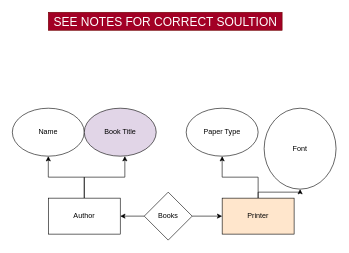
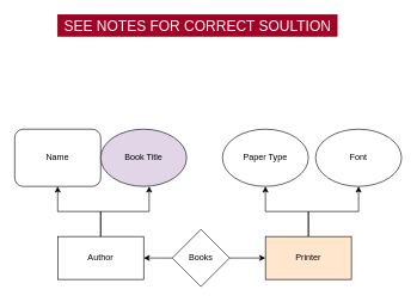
  <mxCell id="0" />
  <mxCell id="1" parent="0" />
  <mxCell id="2" value="" style="edgeStyle=none;html=1;" edge="1" parent="1" source="4" target="11"><mxGeometry relative="1" as="geometry" /></mxCell>
  <mxCell id="3" value="" style="edgeStyle=none;html=1;" edge="1" parent="1" source="4" target="8"><mxGeometry relative="1" as="geometry" /></mxCell>
  <mxCell id="4" value="Books" style="rhombus;whiteSpace=wrap;html=1;" vertex="1" parent="1"><mxGeometry x="240" y="320" width="80" height="80" as="geometry" /></mxCell>
- <mxCell id="5" value="Name" style="ellipse;whiteSpace=wrap;html=1;" vertex="1" parent="1"><mxGeometry x="20" y="180" width="120" height="80" as="geometry" /></mxCell>
+ <mxCell id="5" value="Name" style="whiteSpace=wrap;html=1;rounded=1;" vertex="1" parent="1"><mxGeometry x="20" y="180" width="120" height="80" as="geometry" /></mxCell>
  <mxCell id="6" style="edgeStyle=orthogonalEdgeStyle;html=1;entryX=0.5;entryY=1;entryDx=0;entryDy=0;rounded=0;" edge="1" parent="1" source="8" target="5"><mxGeometry relative="1" as="geometry" /></mxCell>
  <mxCell id="7" style="edgeStyle=orthogonalEdgeStyle;rounded=0;html=1;entryX=0.564;entryY=0.999;entryDx=0;entryDy=0;entryPerimeter=0;" edge="1" parent="1" source="8" target="12"><mxGeometry relative="1" as="geometry" /></mxCell>
  <mxCell id="8" value="Author" style="rounded=0;whiteSpace=wrap;html=1;" vertex="1" parent="1"><mxGeometry x="80" y="330" width="120" height="60" as="geometry" /></mxCell>
  <mxCell id="9" style="edgeStyle=orthogonalEdgeStyle;rounded=0;html=1;entryX=0.5;entryY=1;entryDx=0;entryDy=0;" edge="1" parent="1" source="11" target="13"><mxGeometry relative="1" as="geometry" /></mxCell>
  <mxCell id="10" style="edgeStyle=orthogonalEdgeStyle;rounded=0;html=1;entryX=0.5;entryY=1;entryDx=0;entryDy=0;" edge="1" parent="1" source="11" target="14"><mxGeometry relative="1" as="geometry" /></mxCell>
  <mxCell id="11" value="Printer" style="rounded=0;whiteSpace=wrap;html=1;fillColor=#ffe6cc;" vertex="1" parent="1"><mxGeometry x="370" y="330" width="120" height="60" as="geometry" /></mxCell>
  <mxCell id="12" value="Book Title" style="ellipse;whiteSpace=wrap;html=1;fillColor=#e1d5e7;" vertex="1" parent="1"><mxGeometry x="140" y="180" width="120" height="80" as="geometry" /></mxCell>
  <mxCell id="13" value="Paper Type" style="ellipse;whiteSpace=wrap;html=1;" vertex="1" parent="1"><mxGeometry x="310" y="180" width="120" height="80" as="geometry" /></mxCell>
- <mxCell id="14" value="Font" style="ellipse;whiteSpace=wrap;html=1;" vertex="1" parent="1"><mxGeometry x="440" y="180" width="120" height="135" as="geometry" /></mxCell>
+ <mxCell id="14" value="Font" style="ellipse;whiteSpace=wrap;html=1;" vertex="1" parent="1"><mxGeometry x="440" y="180" width="120" height="80" as="geometry" /></mxCell>
  <mxCell id="15" value="SEE NOTES FOR CORRECT SOULTION" style="text;html=1;align=center;verticalAlign=middle;resizable=0;points=[];autosize=1;strokeColor=#6F0000;fillColor=#a20025;fontColor=#ffffff;strokeWidth=1;fontSize=20;" vertex="1" parent="1"><mxGeometry x="80" y="20" width="390" height="30" as="geometry" /></mxCell>
